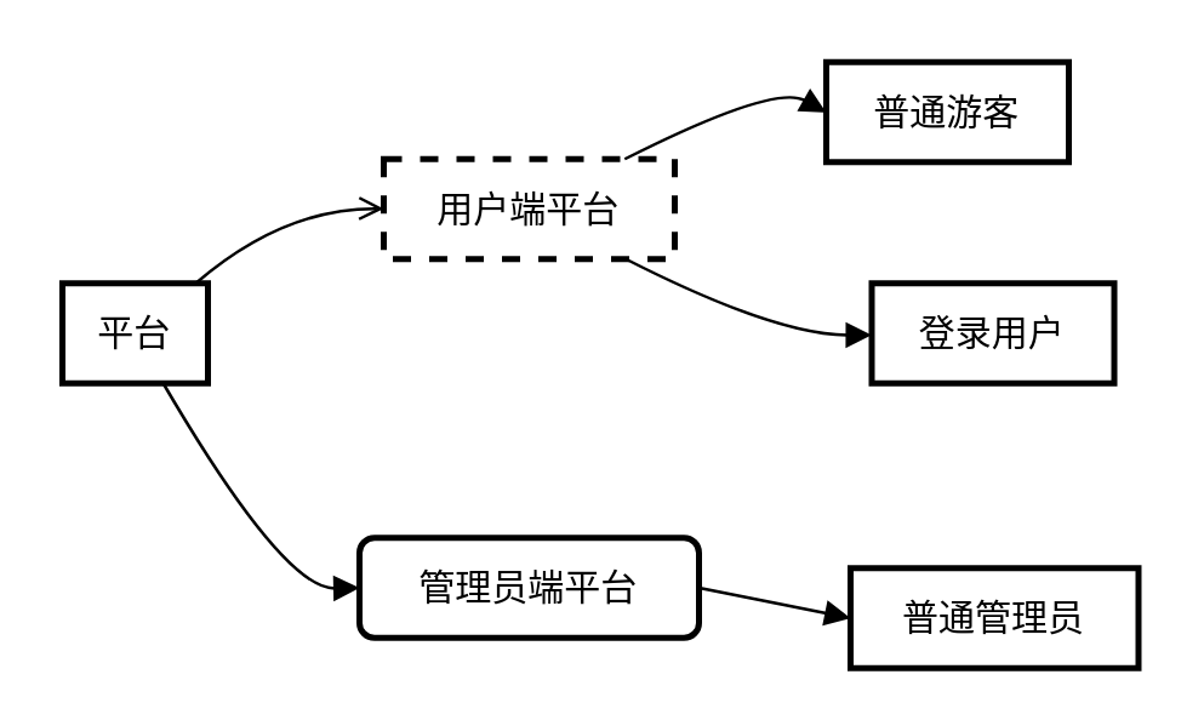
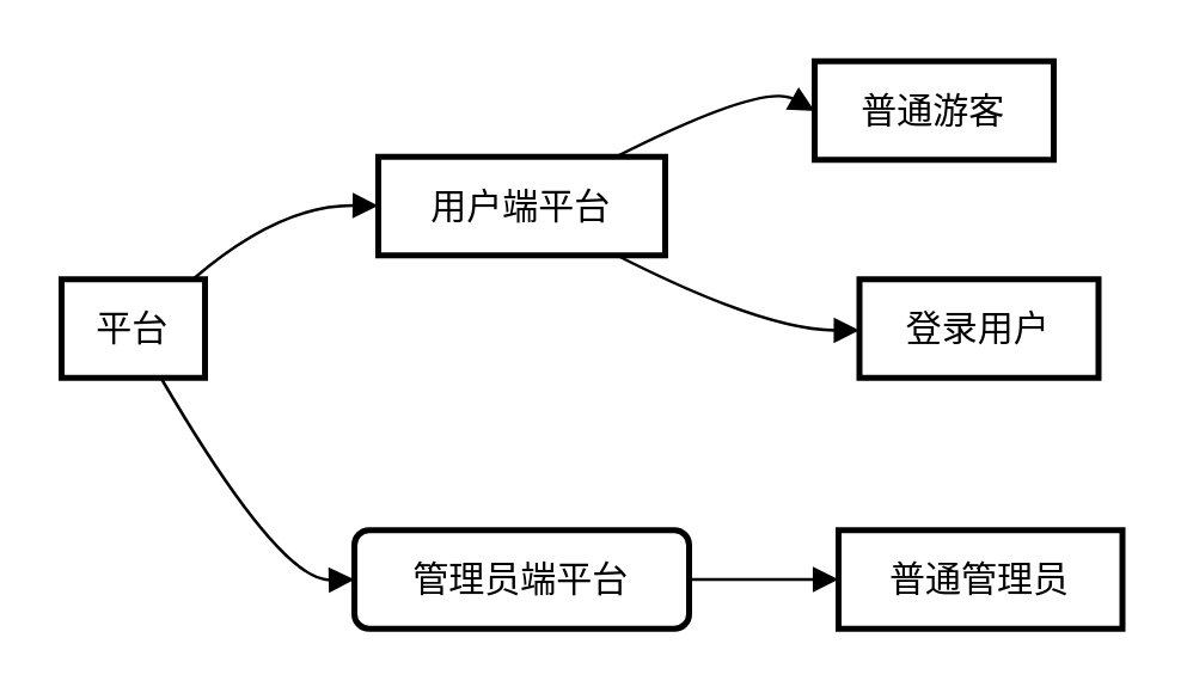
  <mxCell id="0" />
  <mxCell id="1" parent="0" />
  <mxCell id="2" value="平台" style="whiteSpace=wrap;strokeWidth=2;" vertex="1" parent="1"><mxGeometry y="93" width="48" height="33" as="geometry" x="20" /></mxCell>
- <mxCell id="3" value="用户端平台" style="whiteSpace=wrap;strokeWidth=2;dashed=1;" vertex="1" parent="1"><mxGeometry x="126" y="52" width="96" height="33" as="geometry" /></mxCell>
+ <mxCell id="3" value="用户端平台" style="whiteSpace=wrap;strokeWidth=2;" vertex="1" parent="1"><mxGeometry x="126" y="52" width="96" height="33" as="geometry" /></mxCell>
  <mxCell id="4" value="普通游客" style="whiteSpace=wrap;strokeWidth=2;" vertex="1" parent="1"><mxGeometry x="272" y="20" width="80" height="33" as="geometry" /></mxCell>
  <mxCell id="5" value="登录用户" style="whiteSpace=wrap;strokeWidth=2;" vertex="1" parent="1"><mxGeometry x="287" y="93" width="80" height="33" as="geometry" /></mxCell>
  <mxCell id="6" value="管理员端平台" style="whiteSpace=wrap;strokeWidth=2;rounded=1;" vertex="1" parent="1"><mxGeometry x="118" y="177" width="112" height="33" as="geometry" /></mxCell>
- <mxCell id="7" value="普通管理员" style="whiteSpace=wrap;strokeWidth=2;" vertex="1" parent="1"><mxGeometry x="280" y="187" width="95" height="33" as="geometry" /></mxCell>
- <mxCell id="8" value="" style="curved=1;startArrow=none;endArrow=open;exitX=0.906;exitY=0.012;entryX=-0.002;entryY=0.497;" edge="1" parent="1" source="2" target="3"><mxGeometry relative="1" as="geometry"><Array as="points"><mxPoint x="93" y="68" /></Array></mxGeometry></mxCell>
+ <mxCell id="7" value="普通管理员" style="whiteSpace=wrap;strokeWidth=2;" vertex="1" parent="1"><mxGeometry x="280" y="177" width="95" height="33" as="geometry" /></mxCell>
+ <mxCell id="8" value="" style="curved=1;startArrow=none;endArrow=block;exitX=0.906;exitY=0.012;entryX=-0.002;entryY=0.497;" edge="1" parent="1" source="2" target="3"><mxGeometry relative="1" as="geometry"><Array as="points"><mxPoint x="93" y="68" /></Array></mxGeometry></mxCell>
  <mxCell id="9" value="" style="curved=1;startArrow=none;endArrow=block;exitX=0.834;exitY=-0.009;entryX=0.003;entryY=0.506;" edge="1" parent="1" source="3" target="4"><mxGeometry relative="1" as="geometry"><Array as="points"><mxPoint x="255" y="27" /></Array></mxGeometry></mxCell>
  <mxCell id="10" value="" style="curved=1;startArrow=none;endArrow=block;exitX=0.834;exitY=1.003;entryX=0.003;entryY=0.518;" edge="1" parent="1" source="3" target="5"><mxGeometry relative="1" as="geometry"><Array as="points"><mxPoint x="255" y="110" /></Array></mxGeometry></mxCell>
  <mxCell id="11" value="" style="curved=1;startArrow=none;endArrow=block;exitX=0.702;exitY=1.024;entryX=-0.002;entryY=0.5;" edge="1" parent="1" source="2" target="6"><mxGeometry relative="1" as="geometry"><Array as="points"><mxPoint x="93" y="194" /></Array></mxGeometry></mxCell>
  <mxCell id="12" value="" style="curved=1;startArrow=none;endArrow=block;exitX=0.996;exitY=0.5;entryX=-0.004;entryY=0.5;" edge="1" parent="1" source="6" target="7"><mxGeometry relative="1" as="geometry"><Array as="points" /></mxGeometry></mxCell>
